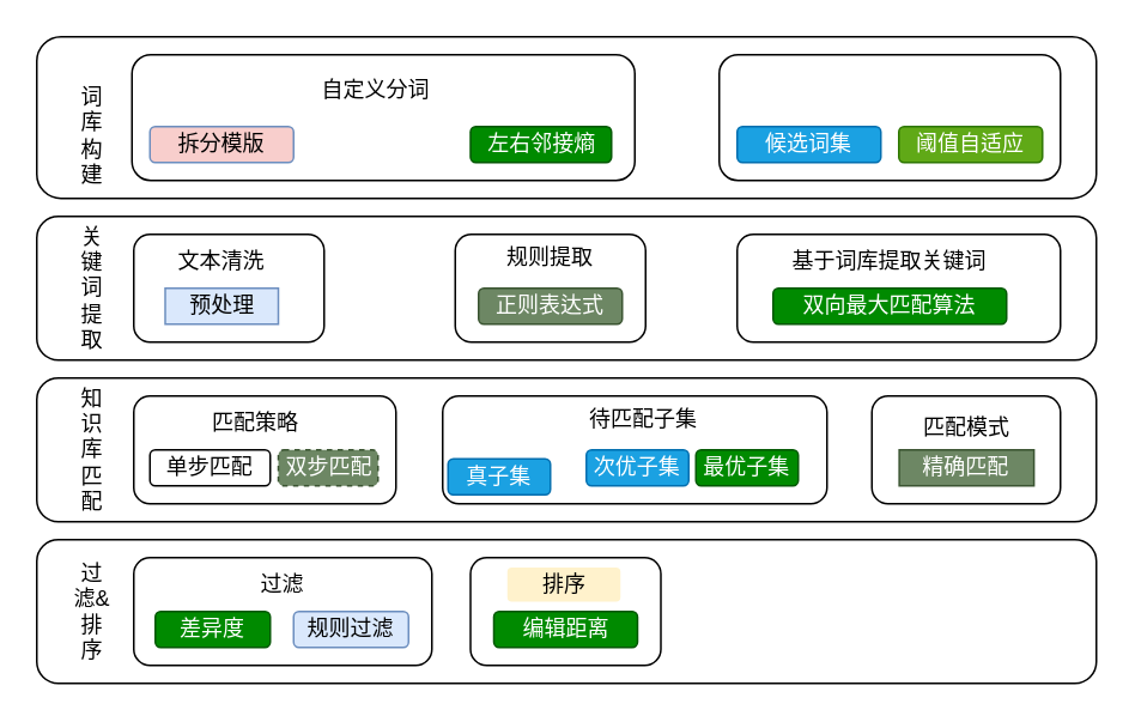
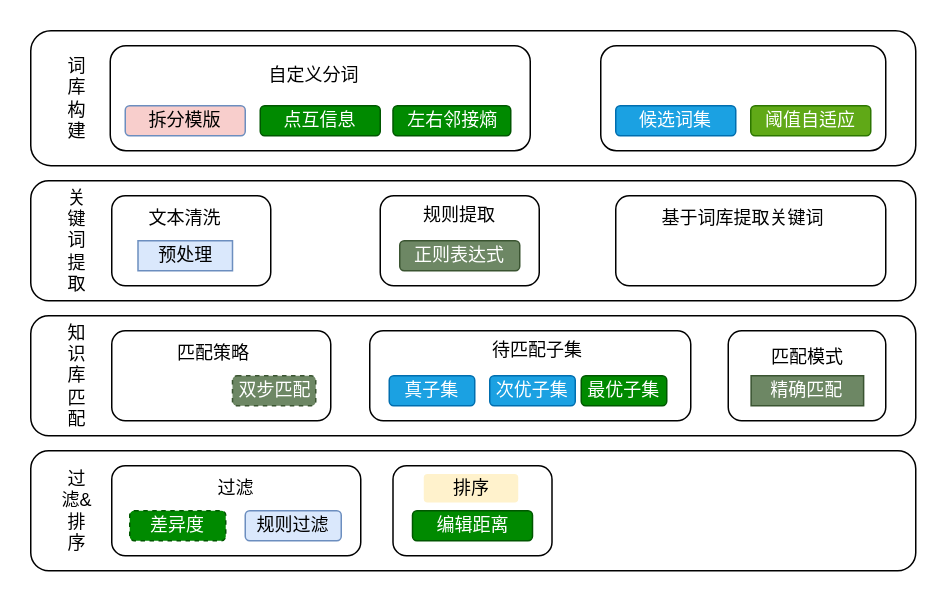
  <mxCell id="0" />
  <mxCell id="1" parent="0" />
  <mxCell id="2" value="" style="rounded=1;whiteSpace=wrap;html=1;" vertex="1" parent="1"><mxGeometry x="20" y="20" width="590" height="90" as="geometry" /></mxCell>
- <mxCell id="3" value="词库构建" style="rounded=1;whiteSpace=wrap;html=1;strokeColor=#FFFFFF;" vertex="1" parent="1"><mxGeometry x="40" y="45" width="22.22" height="60" as="geometry" /></mxCell>
+ <mxCell id="3" value="词库构建" style="rounded=1;whiteSpace=wrap;html=1;strokeColor=#FFFFFF;" vertex="1" parent="1"><mxGeometry x="40" y="35" width="22.22" height="60" as="geometry" /></mxCell>
  <mxCell id="4" value="" style="rounded=1;whiteSpace=wrap;html=1;" vertex="1" parent="1"><mxGeometry x="73" y="30" width="280" height="70" as="geometry" /></mxCell>
  <mxCell id="5" value="" style="rounded=1;whiteSpace=wrap;html=1;" vertex="1" parent="1"><mxGeometry x="400" y="30" width="190" height="70" as="geometry" /></mxCell>
  <mxCell id="6" value="拆分模版" style="rounded=1;whiteSpace=wrap;html=1;fillColor=#f8cecc;strokeColor=#6c8ebf;" vertex="1" parent="1"><mxGeometry x="83" y="70" width="80" height="20" as="geometry" /></mxCell>
+ <mxCell id="7" value="点互信息" style="rounded=1;whiteSpace=wrap;html=1;fillColor=#008a00;strokeColor=#005700;fontColor=#ffffff;" vertex="1" parent="1"><mxGeometry x="173" y="70" width="80" height="20" as="geometry" /></mxCell>
  <mxCell id="8" value="左右邻接熵" style="rounded=1;whiteSpace=wrap;html=1;fillColor=#008a00;strokeColor=#005700;fontColor=#ffffff;" vertex="1" parent="1"><mxGeometry x="261.5" y="70" width="78.5" height="20" as="geometry" /></mxCell>
  <mxCell id="9" value="阈值自适应" style="rounded=1;whiteSpace=wrap;html=1;fillColor=#60a917;strokeColor=#2D7600;fontColor=#ffffff;" vertex="1" parent="1"><mxGeometry x="500" y="70" width="80" height="20" as="geometry" /></mxCell>
  <mxCell id="10" value="自定义分词" style="rounded=1;whiteSpace=wrap;html=1;strokeColor=#FFFFFF;" vertex="1" parent="1"><mxGeometry x="152" y="40" width="114" height="20" as="geometry" /></mxCell>
  <mxCell id="11" value="候选词集" style="rounded=1;whiteSpace=wrap;html=1;fillColor=#1ba1e2;strokeColor=#006EAF;fontColor=#ffffff;" vertex="1" parent="1"><mxGeometry x="410" y="70" width="80" height="20" as="geometry" /></mxCell>
  <mxCell id="12" value="" style="rounded=1;whiteSpace=wrap;html=1;" vertex="1" parent="1"><mxGeometry x="20" y="120" width="590" height="80" as="geometry" /></mxCell>
  <mxCell id="13" value="关键词提取" style="rounded=1;whiteSpace=wrap;html=1;strokeColor=#FFFFFF;" vertex="1" parent="1"><mxGeometry x="40" y="130" width="22.22" height="60" as="geometry" /></mxCell>
  <mxCell id="14" value="" style="rounded=1;whiteSpace=wrap;html=1;" vertex="1" parent="1"><mxGeometry x="74" y="130" width="106" height="60" as="geometry" /></mxCell>
  <mxCell id="15" value="文本清洗" style="rounded=1;whiteSpace=wrap;html=1;strokeColor=#FFFFFF;" vertex="1" parent="1"><mxGeometry x="83" y="135" width="80" height="20" as="geometry" /></mxCell>
  <mxCell id="16" value="预处理" style="whiteSpace=wrap;html=1;fillColor=#dae8fc;strokeColor=#6c8ebf;rounded=0;" vertex="1" parent="1"><mxGeometry x="91.5" y="160" width="63" height="20" as="geometry" /></mxCell>
  <mxCell id="17" value="" style="rounded=1;whiteSpace=wrap;html=1;" vertex="1" parent="1"><mxGeometry x="253" y="130" width="106" height="60" as="geometry" /></mxCell>
  <mxCell id="18" value="" style="rounded=1;whiteSpace=wrap;html=1;" vertex="1" parent="1"><mxGeometry x="410" y="130" width="180" height="60" as="geometry" /></mxCell>
  <mxCell id="19" value="规则提取" style="rounded=1;whiteSpace=wrap;html=1;strokeColor=#FFFFFF;" vertex="1" parent="1"><mxGeometry x="266" y="135" width="80" height="15" as="geometry" /></mxCell>
  <mxCell id="20" value="基于词库提取关键词" style="rounded=1;whiteSpace=wrap;html=1;strokeColor=#FFFFFF;" vertex="1" parent="1"><mxGeometry x="440.25" y="135" width="110" height="20" as="geometry" /></mxCell>
  <mxCell id="21" value="正则表达式" style="rounded=1;whiteSpace=wrap;html=1;fillColor=#6d8764;strokeColor=#3A5431;fontColor=#ffffff;" vertex="1" parent="1"><mxGeometry x="266" y="160" width="80" height="20" as="geometry" /></mxCell>
- <mxCell id="22" value="双向最大匹配算法" style="rounded=1;whiteSpace=wrap;html=1;fillColor=#008a00;strokeColor=#005700;fontColor=#ffffff;" vertex="1" parent="1"><mxGeometry x="430" y="160" width="130" height="20" as="geometry" /></mxCell>
  <mxCell id="23" value="" style="rounded=1;whiteSpace=wrap;html=1;" vertex="1" parent="1"><mxGeometry x="20" y="210" width="590" height="80" as="geometry" /></mxCell>
  <mxCell id="24" value="知识库匹配" style="rounded=1;whiteSpace=wrap;html=1;strokeColor=#FFFFFF;" vertex="1" parent="1"><mxGeometry x="40" y="220" width="22.22" height="60" as="geometry" /></mxCell>
  <mxCell id="25" value="" style="rounded=1;whiteSpace=wrap;html=1;" vertex="1" parent="1"><mxGeometry x="74" y="220" width="146" height="60" as="geometry" /></mxCell>
  <mxCell id="26" value="匹配策略" style="rounded=1;whiteSpace=wrap;html=1;strokeColor=#FFFFFF;" vertex="1" parent="1"><mxGeometry x="102" y="225" width="80" height="20" as="geometry" /></mxCell>
- <mxCell id="27" value="单步匹配" style="rounded=1;whiteSpace=wrap;html=1;" vertex="1" parent="1"><mxGeometry x="83" y="250" width="67" height="20" as="geometry" /></mxCell>
  <mxCell id="28" value="" style="rounded=1;whiteSpace=wrap;html=1;" vertex="1" parent="1"><mxGeometry x="246" y="220" width="214" height="60" as="geometry" /></mxCell>
  <mxCell id="29" value="" style="rounded=1;whiteSpace=wrap;html=1;" vertex="1" parent="1"><mxGeometry x="485" y="220" width="105" height="60" as="geometry" /></mxCell>
  <mxCell id="30" value="待匹配子集" style="rounded=1;whiteSpace=wrap;html=1;strokeColor=#FFFFFF;" vertex="1" parent="1"><mxGeometry x="313" y="225" width="90" height="15" as="geometry" /></mxCell>
  <mxCell id="31" value="匹配模式" style="rounded=1;whiteSpace=wrap;html=1;strokeColor=#FFFFFF;" vertex="1" parent="1"><mxGeometry x="493.75" y="225" width="87.5" height="25" as="geometry" /></mxCell>
- <mxCell id="32" value="真子集" style="rounded=1;whiteSpace=wrap;html=1;fillColor=#1ba1e2;strokeColor=#006EAF;fontColor=#ffffff;" vertex="1" parent="1"><mxGeometry x="249" y="255" width="57" height="20" as="geometry" /></mxCell>
+ <mxCell id="32" value="真子集" style="rounded=1;whiteSpace=wrap;html=1;fillColor=#1ba1e2;strokeColor=#006EAF;fontColor=#ffffff;" vertex="1" parent="1"><mxGeometry x="259" y="250" width="57" height="20" as="geometry" /></mxCell>
  <mxCell id="33" value="精确匹配" style="whiteSpace=wrap;html=1;fillColor=#6d8764;strokeColor=#3A5431;fontColor=#ffffff;rounded=0;" vertex="1" parent="1"><mxGeometry x="500.25" y="250" width="75" height="20" as="geometry" /></mxCell>
  <mxCell id="34" value="次优子集" style="rounded=1;whiteSpace=wrap;html=1;fillColor=#1ba1e2;strokeColor=#006EAF;fontColor=#ffffff;" vertex="1" parent="1"><mxGeometry x="326" y="250" width="57" height="20" as="geometry" /></mxCell>
  <mxCell id="35" value="最优子集" style="rounded=1;whiteSpace=wrap;html=1;fillColor=#008a00;strokeColor=#005700;fontColor=#ffffff;" vertex="1" parent="1"><mxGeometry x="387" y="250" width="57" height="20" as="geometry" /></mxCell>
  <mxCell id="36" value="双步匹配" style="rounded=1;whiteSpace=wrap;html=1;fillColor=#6d8764;strokeColor=#3A5431;fontColor=#ffffff;dashed=1;" vertex="1" parent="1"><mxGeometry x="154.5" y="250" width="55.5" height="20" as="geometry" /></mxCell>
  <mxCell id="37" value="" style="rounded=1;whiteSpace=wrap;html=1;" vertex="1" parent="1"><mxGeometry x="20" y="300" width="590" height="80" as="geometry" /></mxCell>
  <mxCell id="38" value="过滤&amp;amp;排序" style="rounded=1;whiteSpace=wrap;html=1;strokeColor=#FFFFFF;" vertex="1" parent="1"><mxGeometry x="40" y="310" width="22.22" height="60" as="geometry" /></mxCell>
  <mxCell id="39" value="" style="rounded=1;whiteSpace=wrap;html=1;" vertex="1" parent="1"><mxGeometry x="74" y="310" width="166" height="60" as="geometry" /></mxCell>
  <mxCell id="40" value="过滤" style="rounded=1;whiteSpace=wrap;html=1;strokeColor=#FFFFFF;dashed=1;" vertex="1" parent="1"><mxGeometry x="117" y="315" width="80" height="20" as="geometry" /></mxCell>
- <mxCell id="41" value="差异度" style="rounded=1;whiteSpace=wrap;html=1;fillColor=#008a00;strokeColor=#005700;fontColor=#ffffff;" vertex="1" parent="1"><mxGeometry x="86" y="340" width="64" height="20" as="geometry" /></mxCell>
+ <mxCell id="41" value="差异度" style="rounded=1;whiteSpace=wrap;html=1;fillColor=#008a00;strokeColor=#005700;fontColor=#ffffff;dashed=1;" vertex="1" parent="1"><mxGeometry x="86" y="340" width="64" height="20" as="geometry" /></mxCell>
  <mxCell id="42" value="" style="rounded=1;whiteSpace=wrap;html=1;" vertex="1" parent="1"><mxGeometry x="261.5" y="310" width="106" height="60" as="geometry" /></mxCell>
  <mxCell id="43" value="排序" style="rounded=1;whiteSpace=wrap;html=1;strokeColor=#FFFFFF;fillColor=#fff2cc;" vertex="1" parent="1"><mxGeometry x="281.5" y="315" width="64" height="20" as="geometry" /></mxCell>
  <mxCell id="44" value="编辑距离" style="rounded=1;whiteSpace=wrap;html=1;fillColor=#008a00;strokeColor=#005700;fontColor=#ffffff;" vertex="1" parent="1"><mxGeometry x="274.5" y="340" width="80" height="20" as="geometry" /></mxCell>
  <mxCell id="45" value="规则过滤" style="rounded=1;whiteSpace=wrap;html=1;fillColor=#dae8fc;strokeColor=#6c8ebf;" vertex="1" parent="1"><mxGeometry x="163" y="340" width="64" height="20" as="geometry" /></mxCell>
